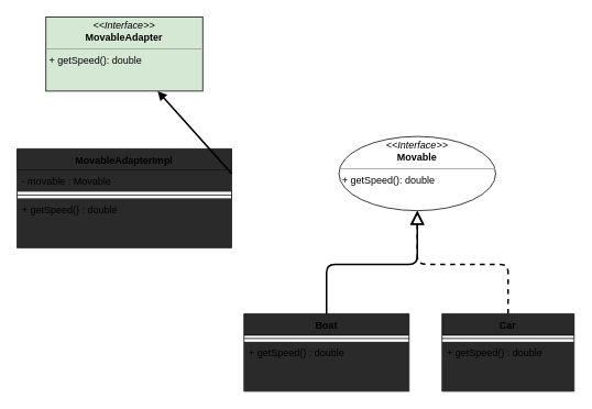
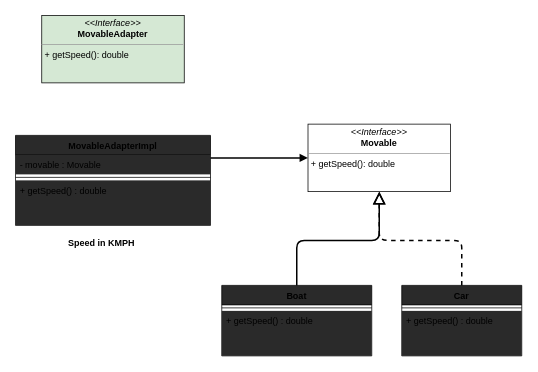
  <mxCell id="0" />
  <mxCell id="1" parent="0" />
- <mxCell id="2" value="&lt;p style=&quot;margin: 0px ; margin-top: 4px ; text-align: center&quot;&gt;&lt;i&gt;&amp;lt;&amp;lt;Interface&amp;gt;&amp;gt;&lt;/i&gt;&lt;br&gt;&lt;b&gt;Movable&lt;/b&gt;&lt;/p&gt;&lt;hr size=&quot;1&quot;&gt;&lt;p style=&quot;margin: 0px ; margin-left: 4px&quot;&gt;+ getSpeed(): double&lt;/p&gt;" style="ellipse;verticalAlign=top;align=left;overflow=fill;fontSize=12;fontFamily=Helvetica;html=1;" vertex="1" parent="1"><mxGeometry x="410" y="165" width="190" height="90" as="geometry" /></mxCell>
+ <mxCell id="2" value="&lt;p style=&quot;margin: 0px ; margin-top: 4px ; text-align: center&quot;&gt;&lt;i&gt;&amp;lt;&amp;lt;Interface&amp;gt;&amp;gt;&lt;/i&gt;&lt;br&gt;&lt;b&gt;Movable&lt;/b&gt;&lt;/p&gt;&lt;hr size=&quot;1&quot;&gt;&lt;p style=&quot;margin: 0px ; margin-left: 4px&quot;&gt;+ getSpeed(): double&lt;/p&gt;" style="verticalAlign=top;align=left;overflow=fill;fontSize=12;fontFamily=Helvetica;html=1;" vertex="1" parent="1"><mxGeometry x="410" y="165" width="190" height="90" as="geometry" /></mxCell>
  <mxCell id="3" value="&lt;p style=&quot;margin: 0px ; margin-top: 4px ; text-align: center&quot;&gt;&lt;i&gt;&amp;lt;&amp;lt;Interface&amp;gt;&amp;gt;&lt;/i&gt;&lt;br&gt;&lt;b&gt;MovableAdapter&lt;/b&gt;&lt;/p&gt;&lt;hr size=&quot;1&quot;&gt;&lt;p style=&quot;margin: 0px ; margin-left: 4px&quot;&gt;+ getSpeed(): double&lt;/p&gt;" style="verticalAlign=top;align=left;overflow=fill;fontSize=12;fontFamily=Helvetica;html=1;fillColor=#d5e8d4;" vertex="1" parent="1"><mxGeometry x="55" y="20" width="190" height="90" as="geometry" /></mxCell>
  <mxCell id="4" value="MovableAdapterImpl" style="swimlane;fontStyle=1;align=center;verticalAlign=top;childLayout=stackLayout;horizontal=1;startSize=26;horizontalStack=0;resizeParent=1;resizeParentMax=0;resizeLast=0;collapsible=1;marginBottom=0;fillColor=#2A2A2A;" vertex="1" parent="1"><mxGeometry x="20" y="180" width="260" height="120" as="geometry" /></mxCell>
  <mxCell id="5" value="- movable : Movable" style="text;strokeColor=none;align=left;verticalAlign=top;spacingLeft=4;spacingRight=4;overflow=hidden;rotatable=0;points=[[0,0.5],[1,0.5]];portConstraint=eastwest;fillColor=#2a2a2a;" vertex="1" parent="4"><mxGeometry y="26" width="260" height="26" as="geometry" /></mxCell>
  <mxCell id="6" value="" style="line;strokeWidth=1;fillColor=none;align=left;verticalAlign=middle;spacingTop=-1;spacingLeft=3;spacingRight=3;rotatable=0;labelPosition=right;points=[];portConstraint=eastwest;" vertex="1" parent="4"><mxGeometry y="52" width="260" height="8" as="geometry" /></mxCell>
  <mxCell id="7" value="+ getSpeed() : double" style="text;strokeColor=none;align=left;verticalAlign=top;spacingLeft=4;spacingRight=4;overflow=hidden;rotatable=0;points=[[0,0.5],[1,0.5]];portConstraint=eastwest;fillColor=#2a2a2a;" vertex="1" parent="4"><mxGeometry y="60" width="260" height="60" as="geometry" /></mxCell>
- <mxCell id="8" value="" style="html=1;verticalAlign=bottom;endArrow=block;strokeColor=#000000;strokeWidth=2;exitX=1;exitY=0.25;exitDx=0;exitDy=0;" edge="1" parent="1" source="4" target="3"><mxGeometry width="80" relative="1" as="geometry"><mxPoint x="315" y="244.5" as="sourcePoint" /><mxPoint x="395" y="244.5" as="targetPoint" /></mxGeometry></mxCell>
+ <mxCell id="8" value="" style="html=1;verticalAlign=bottom;endArrow=block;strokeColor=#000000;strokeWidth=2;entryX=0;entryY=0.5;entryDx=0;entryDy=0;exitX=1;exitY=0.25;exitDx=0;exitDy=0;" edge="1" parent="1" source="4" target="2"><mxGeometry width="80" relative="1" as="geometry"><mxPoint x="315" y="244.5" as="sourcePoint" /><mxPoint x="395" y="244.5" as="targetPoint" /></mxGeometry></mxCell>
  <mxCell id="9" value="Boat" style="swimlane;fontStyle=1;align=center;verticalAlign=top;childLayout=stackLayout;horizontal=1;startSize=26;horizontalStack=0;resizeParent=1;resizeParentMax=0;resizeLast=0;collapsible=1;marginBottom=0;fillColor=#2A2A2A;" vertex="1" parent="1"><mxGeometry x="295" y="380" width="200" height="94" as="geometry" /></mxCell>
  <mxCell id="10" value="" style="line;strokeWidth=1;fillColor=none;align=left;verticalAlign=middle;spacingTop=-1;spacingLeft=3;spacingRight=3;rotatable=0;labelPosition=right;points=[];portConstraint=eastwest;" vertex="1" parent="9"><mxGeometry y="26" width="200" height="8" as="geometry" /></mxCell>
  <mxCell id="11" value="+ getSpeed() : double" style="text;strokeColor=none;align=left;verticalAlign=top;spacingLeft=4;spacingRight=4;overflow=hidden;rotatable=0;points=[[0,0.5],[1,0.5]];portConstraint=eastwest;fillColor=#2a2a2a;" vertex="1" parent="9"><mxGeometry y="34" width="200" height="60" as="geometry" /></mxCell>
  <mxCell id="12" value="Car" style="swimlane;fontStyle=1;align=center;verticalAlign=top;childLayout=stackLayout;horizontal=1;startSize=26;horizontalStack=0;resizeParent=1;resizeParentMax=0;resizeLast=0;collapsible=1;marginBottom=0;fillColor=#2A2A2A;" vertex="1" parent="1"><mxGeometry x="535" y="380" width="160" height="94" as="geometry" /></mxCell>
  <mxCell id="13" value="" style="line;strokeWidth=1;fillColor=none;align=left;verticalAlign=middle;spacingTop=-1;spacingLeft=3;spacingRight=3;rotatable=0;labelPosition=right;points=[];portConstraint=eastwest;" vertex="1" parent="12"><mxGeometry y="26" width="160" height="8" as="geometry" /></mxCell>
  <mxCell id="14" value="+ getSpeed() : double" style="text;strokeColor=none;align=left;verticalAlign=top;spacingLeft=4;spacingRight=4;overflow=hidden;rotatable=0;points=[[0,0.5],[1,0.5]];portConstraint=eastwest;fillColor=#2a2a2a;" vertex="1" parent="12"><mxGeometry y="34" width="160" height="60" as="geometry" /></mxCell>
  <mxCell id="15" value="" style="endArrow=block;endFill=0;endSize=12;html=1;exitX=0.5;exitY=0;exitDx=0;exitDy=0;entryX=0.5;entryY=1;entryDx=0;entryDy=0;strokeColor=#000000;strokeWidth=2;" edge="1" parent="1" source="9" target="2"><mxGeometry width="160" relative="1" as="geometry"><mxPoint x="145" y="470" as="sourcePoint" /><mxPoint x="145" y="400" as="targetPoint" /><Array as="points"><mxPoint x="395" y="320" /><mxPoint x="505" y="320" /></Array></mxGeometry></mxCell>
  <mxCell id="16" value="" style="endArrow=block;endFill=0;endSize=12;html=1;exitX=0.5;exitY=0;exitDx=0;exitDy=0;entryX=0.5;entryY=1;entryDx=0;entryDy=0;strokeColor=#000000;strokeWidth=2;dashed=1;" edge="1" parent="1" source="12" target="2"><mxGeometry width="160" relative="1" as="geometry"><mxPoint x="405" y="390" as="sourcePoint" /><mxPoint x="515" y="265" as="targetPoint" /><Array as="points"><mxPoint x="615" y="320" /><mxPoint x="505" y="320" /></Array></mxGeometry></mxCell>
+ <mxCell id="17" value="Speed in KMPH" style="text;align=center;fontStyle=1;verticalAlign=middle;spacingLeft=3;spacingRight=3;strokeColor=none;rotatable=0;points=[[0,0.5],[1,0.5]];portConstraint=eastwest;fontColor=#000000;" vertex="1" parent="1"><mxGeometry x="95" y="310" width="80" height="26" as="geometry" /></mxCell>
